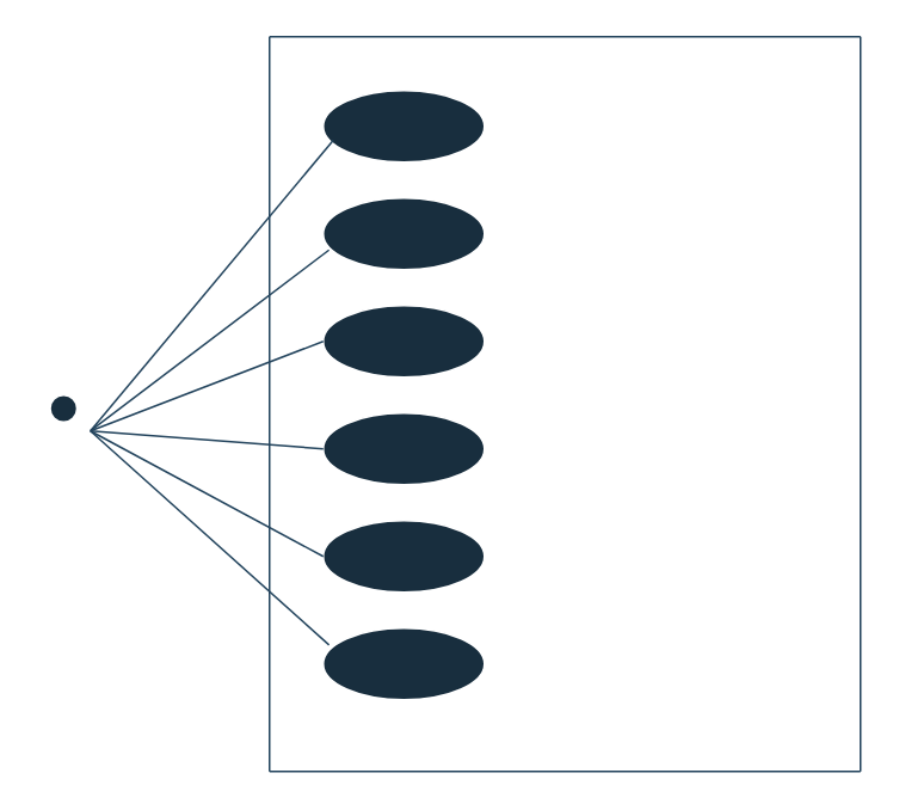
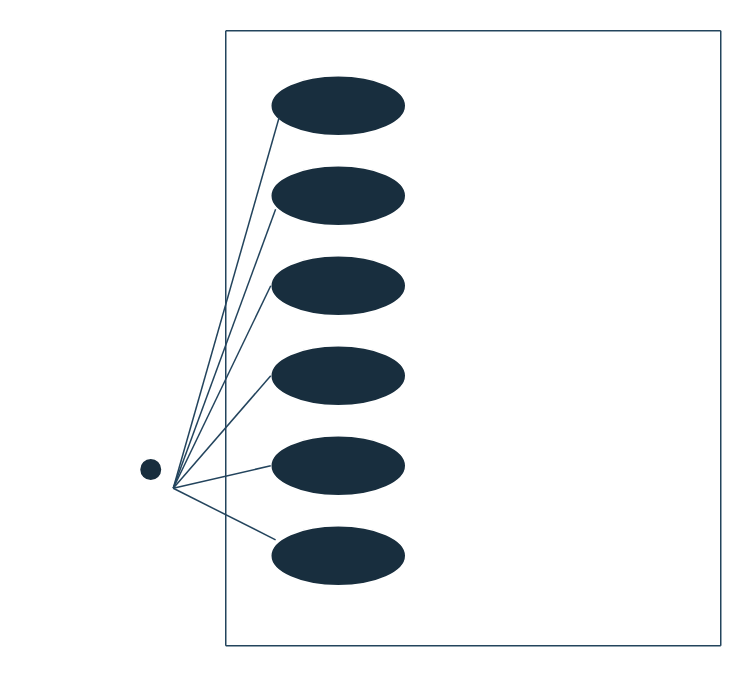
  <mxCell id="0" />
  <mxCell id="1" parent="0" />
- <mxCell id="2" value="Actor" style="shape=umlActor;verticalLabelPosition=bottom;verticalAlign=top;html=1;outlineConnect=0;labelBackgroundColor=none;fillColor=#182E3E;strokeColor=#FFFFFF;fontColor=#FFFFFF;" parent="1" vertex="1"><mxGeometry x="20" y="220" width="30" height="60" as="geometry" /></mxCell>
+ <mxCell id="2" value="Actor" style="shape=umlActor;verticalLabelPosition=bottom;verticalAlign=top;html=1;outlineConnect=0;labelBackgroundColor=none;fillColor=#182E3E;strokeColor=#FFFFFF;fontColor=#FFFFFF;" parent="1" vertex="1"><mxGeometry x="85" y="305" width="30" height="60" as="geometry" /></mxCell>
  <mxCell id="3" value="" style="ellipse;whiteSpace=wrap;html=1;labelBackgroundColor=none;fillColor=#182E3E;strokeColor=#FFFFFF;fontColor=#FFFFFF;" parent="1" vertex="1"><mxGeometry x="180" y="50" width="90" height="40" as="geometry" /></mxCell>
  <mxCell id="4" value="" style="ellipse;whiteSpace=wrap;html=1;labelBackgroundColor=none;fillColor=#182E3E;strokeColor=#FFFFFF;fontColor=#FFFFFF;" parent="1" vertex="1"><mxGeometry x="180" y="110" width="90" height="40" as="geometry" /></mxCell>
  <mxCell id="5" value="" style="ellipse;whiteSpace=wrap;html=1;labelBackgroundColor=none;fillColor=#182E3E;strokeColor=#FFFFFF;fontColor=#FFFFFF;" parent="1" vertex="1"><mxGeometry x="180" y="170" width="90" height="40" as="geometry" /></mxCell>
  <mxCell id="6" value="" style="ellipse;whiteSpace=wrap;html=1;labelBackgroundColor=none;fillColor=#182E3E;strokeColor=#FFFFFF;fontColor=#FFFFFF;" parent="1" vertex="1"><mxGeometry x="180" y="230" width="90" height="40" as="geometry" /></mxCell>
  <mxCell id="7" value="" style="ellipse;whiteSpace=wrap;html=1;labelBackgroundColor=none;fillColor=#182E3E;strokeColor=#FFFFFF;fontColor=#FFFFFF;" parent="1" vertex="1"><mxGeometry x="180" y="290" width="90" height="40" as="geometry" /></mxCell>
  <mxCell id="8" value="" style="ellipse;whiteSpace=wrap;html=1;labelBackgroundColor=none;fillColor=#182E3E;strokeColor=#FFFFFF;fontColor=#FFFFFF;" parent="1" vertex="1"><mxGeometry x="180" y="350" width="90" height="40" as="geometry" /></mxCell>
  <mxCell id="9" value="" style="endArrow=none;html=1;rounded=0;labelBackgroundColor=none;fontColor=default;strokeColor=#23445D;" parent="1" edge="1"><mxGeometry width="50" height="50" relative="1" as="geometry"><mxPoint x="150" y="430" as="sourcePoint" /><mxPoint x="150" y="20" as="targetPoint" /></mxGeometry></mxCell>
  <mxCell id="10" value="" style="endArrow=none;html=1;rounded=0;labelBackgroundColor=none;fontColor=default;strokeColor=#23445D;" parent="1" edge="1"><mxGeometry width="50" height="50" relative="1" as="geometry"><mxPoint x="150" y="20" as="sourcePoint" /><mxPoint x="480" y="20" as="targetPoint" /></mxGeometry></mxCell>
  <mxCell id="11" value="" style="endArrow=none;html=1;rounded=0;labelBackgroundColor=none;fontColor=default;strokeColor=#23445D;" parent="1" edge="1"><mxGeometry width="50" height="50" relative="1" as="geometry"><mxPoint x="480" y="430" as="sourcePoint" /><mxPoint x="480" y="20" as="targetPoint" /></mxGeometry></mxCell>
  <mxCell id="12" value="" style="endArrow=none;html=1;rounded=0;labelBackgroundColor=none;fontColor=default;strokeColor=#23445D;" parent="1" edge="1"><mxGeometry width="50" height="50" relative="1" as="geometry"><mxPoint x="150" y="430" as="sourcePoint" /><mxPoint x="480" y="430" as="targetPoint" /></mxGeometry></mxCell>
  <mxCell id="13" value="" style="endArrow=none;html=1;rounded=0;entryX=0.062;entryY=0.695;entryDx=0;entryDy=0;entryPerimeter=0;labelBackgroundColor=none;fontColor=default;strokeColor=#23445D;exitX=1;exitY=0.333;exitDx=0;exitDy=0;exitPerimeter=0;" parent="1" target="3" edge="1" source="2"><mxGeometry width="50" height="50" relative="1" as="geometry"><mxPoint x="60" y="280" as="sourcePoint" /><mxPoint x="120" y="190" as="targetPoint" /></mxGeometry></mxCell>
  <mxCell id="14" value="" style="endArrow=none;html=1;rounded=0;entryX=0.036;entryY=0.725;entryDx=0;entryDy=0;entryPerimeter=0;labelBackgroundColor=none;fontColor=default;strokeColor=#23445D;exitX=1;exitY=0.333;exitDx=0;exitDy=0;exitPerimeter=0;" parent="1" target="4" edge="1" source="2"><mxGeometry width="50" height="50" relative="1" as="geometry"><mxPoint x="70" y="240" as="sourcePoint" /><mxPoint x="120" y="190" as="targetPoint" /></mxGeometry></mxCell>
  <mxCell id="15" value="" style="endArrow=none;html=1;rounded=0;labelBackgroundColor=none;fontColor=default;strokeColor=#23445D;exitX=1;exitY=0.333;exitDx=0;exitDy=0;exitPerimeter=0;entryX=0;entryY=0.5;entryDx=0;entryDy=0;" parent="1" edge="1" target="6" source="2"><mxGeometry width="50" height="50" relative="1" as="geometry"><mxPoint x="110" y="310" as="sourcePoint" /><mxPoint x="160" y="260" as="targetPoint" /></mxGeometry></mxCell>
  <mxCell id="16" value="" style="endArrow=none;html=1;rounded=0;strokeColor=#23445D;exitX=1;exitY=0.333;exitDx=0;exitDy=0;exitPerimeter=0;entryX=0;entryY=0.5;entryDx=0;entryDy=0;" edge="1" parent="1" source="2" target="5"><mxGeometry width="50" height="50" relative="1" as="geometry"><mxPoint x="130" y="250" as="sourcePoint" /><mxPoint x="190" y="200" as="targetPoint" /></mxGeometry></mxCell>
  <mxCell id="17" value="" style="endArrow=none;html=1;rounded=0;strokeColor=#23445D;entryX=0;entryY=0.5;entryDx=0;entryDy=0;exitX=1;exitY=0.333;exitDx=0;exitDy=0;exitPerimeter=0;" edge="1" parent="1" source="2" target="7"><mxGeometry width="50" height="50" relative="1" as="geometry"><mxPoint x="80" y="320" as="sourcePoint" /><mxPoint x="130" y="270" as="targetPoint" /></mxGeometry></mxCell>
  <mxCell id="18" value="" style="endArrow=none;html=1;rounded=0;strokeColor=#23445D;exitX=1;exitY=0.333;exitDx=0;exitDy=0;exitPerimeter=0;entryX=0.036;entryY=0.235;entryDx=0;entryDy=0;entryPerimeter=0;" edge="1" parent="1" source="2" target="8"><mxGeometry width="50" height="50" relative="1" as="geometry"><mxPoint x="60" y="250" as="sourcePoint" /><mxPoint x="190" y="320" as="targetPoint" /></mxGeometry></mxCell>
